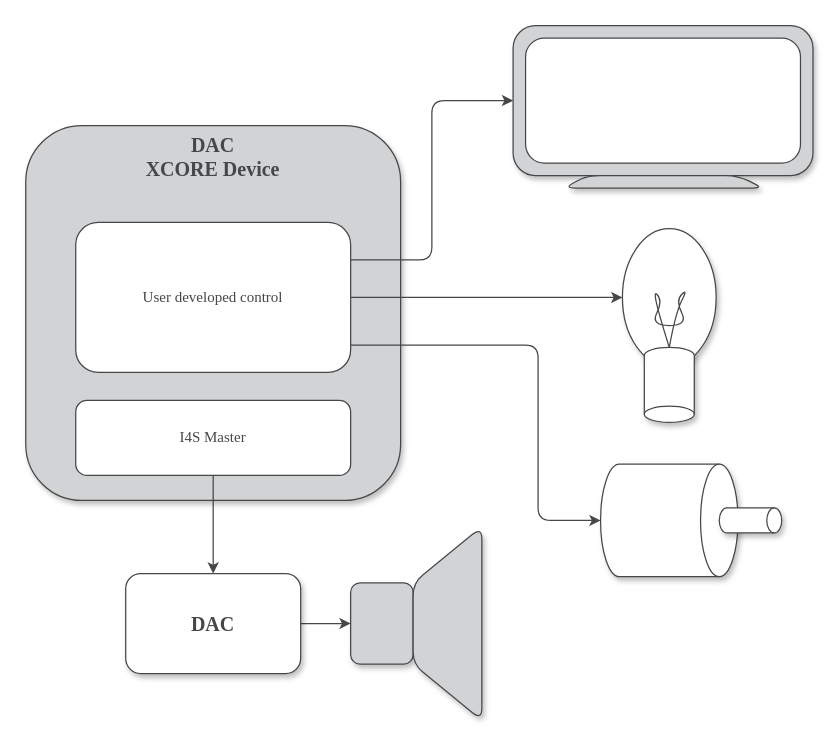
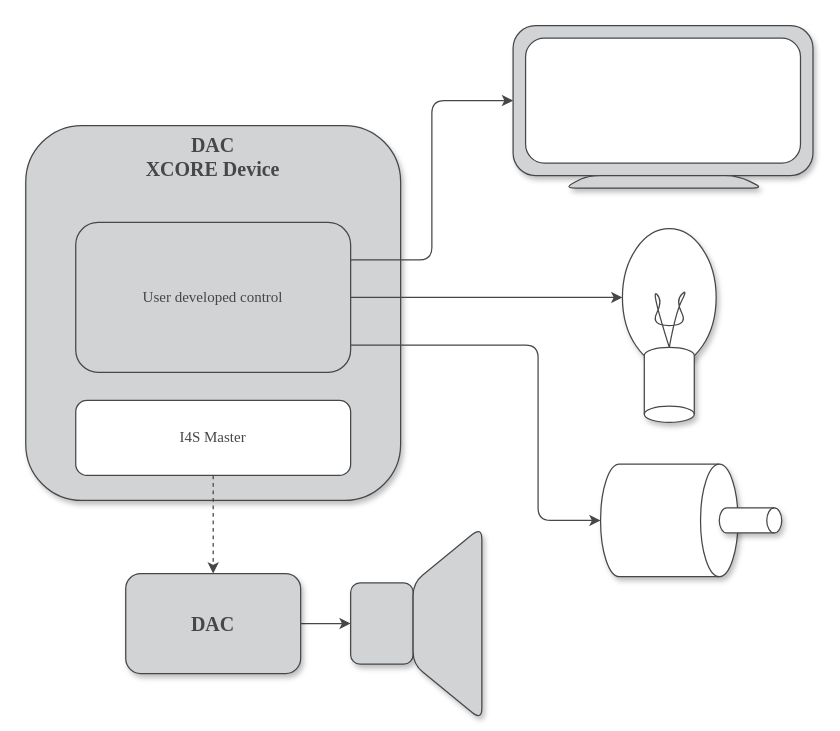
  <mxCell id="0" />
  <mxCell id="1" parent="0" />
  <mxCell id="2" value="" style="ellipse;whiteSpace=wrap;html=1;rotation=90;labelBackgroundColor=none;fillColor=#FFFFFF;strokeColor=#464749;fontColor=#464749;rounded=1;shadow=1;fontFamily=Arial Nova Light;" parent="1" vertex="1"><mxGeometry x="480" y="200" width="110" height="75" as="geometry" /></mxCell>
  <mxCell id="3" value="DAC&lt;br&gt;XCORE Device" style="whiteSpace=wrap;html=1;aspect=fixed;verticalAlign=top;fontSize=16;labelBackgroundColor=none;fillColor=#D1D3D4;strokeColor=#464749;fontColor=#464749;rounded=1;glass=0;shadow=1;fontFamily=Arial Nova Light;fontStyle=1" parent="1" vertex="1"><mxGeometry x="20" y="100" width="300" height="300" as="geometry" /></mxCell>
  <mxCell id="4" style="edgeStyle=orthogonalEdgeStyle;rounded=1;orthogonalLoop=1;jettySize=auto;html=1;exitX=1;exitY=0.5;exitDx=0;exitDy=0;entryX=0;entryY=0.5;entryDx=0;entryDy=0;fontSize=16;labelBackgroundColor=none;strokeColor=#464749;fontColor=default;fontFamily=Arial Nova Light;" parent="1" source="5" target="6" edge="1"><mxGeometry relative="1" as="geometry" /></mxCell>
- <mxCell id="5" value="DAC" style="rounded=1;whiteSpace=wrap;html=1;fontSize=16;labelBackgroundColor=none;fillColor=#FFFFFF;strokeColor=#464749;fontColor=#464749;rotation=0;shadow=1;fontFamily=Arial Nova Light;fontStyle=1" parent="1" vertex="1"><mxGeometry x="100" y="458.5" width="140" height="80" as="geometry" /></mxCell>
+ <mxCell id="5" value="DAC" style="rounded=1;whiteSpace=wrap;html=1;fontSize=16;labelBackgroundColor=none;fillColor=#d1d3d4;strokeColor=#464749;fontColor=#464749;rotation=0;shadow=1;fontFamily=Arial Nova Light;fontStyle=1;" parent="1" vertex="1"><mxGeometry x="100" y="458.5" width="140" height="80" as="geometry" /></mxCell>
  <mxCell id="6" value="" style="rounded=1;whiteSpace=wrap;html=1;fontSize=16;labelBackgroundColor=none;fillColor=#D1D3D4;strokeColor=#464749;fontColor=#464749;shadow=1;fontFamily=Arial Nova Light;" parent="1" vertex="1"><mxGeometry x="280" y="466" width="50" height="65" as="geometry" /></mxCell>
  <mxCell id="7" value="" style="shape=trapezoid;perimeter=trapezoidPerimeter;whiteSpace=wrap;html=1;fixedSize=1;fontSize=16;rotation=-90;size=45;labelBackgroundColor=none;fillColor=#D1D3D4;strokeColor=#464749;fontColor=#464749;rounded=1;shadow=1;fontFamily=Arial Nova Light;" parent="1" vertex="1"><mxGeometry x="280" y="471" width="155" height="55" as="geometry" /></mxCell>
- <mxCell id="8" style="edgeStyle=orthogonalEdgeStyle;rounded=1;orthogonalLoop=1;jettySize=auto;html=1;exitX=0.5;exitY=1;exitDx=0;exitDy=0;labelBackgroundColor=none;strokeColor=#464749;fontColor=default;fontFamily=Arial Nova Light;" parent="1" source="9" target="5" edge="1"><mxGeometry relative="1" as="geometry" /></mxCell>
+ <mxCell id="8" style="edgeStyle=orthogonalEdgeStyle;rounded=1;orthogonalLoop=1;jettySize=auto;html=1;exitX=0.5;exitY=1;exitDx=0;exitDy=0;labelBackgroundColor=none;strokeColor=#464749;fontColor=default;fontFamily=Arial Nova Light;dashed=1;" parent="1" source="9" target="5" edge="1"><mxGeometry relative="1" as="geometry" /></mxCell>
  <mxCell id="9" value="I4S Master" style="rounded=1;whiteSpace=wrap;html=1;labelBackgroundColor=none;fillColor=#FFFFFF;strokeColor=#464749;fontColor=#464749;fontFamily=Arial Nova Light;" parent="1" vertex="1"><mxGeometry x="60" y="320" width="220" height="60" as="geometry" /></mxCell>
  <mxCell id="10" style="edgeStyle=orthogonalEdgeStyle;rounded=1;orthogonalLoop=1;jettySize=auto;html=1;exitX=0.995;exitY=0.818;exitDx=0;exitDy=0;entryX=0.5;entryY=1;entryDx=0;entryDy=0;endArrow=classic;endFill=1;strokeWidth=1;startArrow=none;startFill=0;labelBackgroundColor=none;strokeColor=#464749;fontColor=default;exitPerimeter=0;entryPerimeter=0;fontFamily=Arial Nova Light;" parent="1" source="13" target="14" edge="1"><mxGeometry relative="1" as="geometry"><Array as="points"><mxPoint x="430" y="276" /><mxPoint x="430" y="416" /></Array></mxGeometry></mxCell>
  <mxCell id="11" style="edgeStyle=orthogonalEdgeStyle;rounded=1;orthogonalLoop=1;jettySize=auto;html=1;exitX=1;exitY=0.5;exitDx=0;exitDy=0;entryX=0.5;entryY=1;entryDx=0;entryDy=0;startArrow=none;startFill=0;endArrow=classic;endFill=1;strokeWidth=1;labelBackgroundColor=none;strokeColor=#464749;fontColor=default;fontFamily=Arial Nova Light;" parent="1" source="13" target="2" edge="1"><mxGeometry relative="1" as="geometry" /></mxCell>
  <mxCell id="12" style="edgeStyle=orthogonalEdgeStyle;rounded=1;orthogonalLoop=1;jettySize=auto;html=1;exitX=1;exitY=0.25;exitDx=0;exitDy=0;entryX=0;entryY=0.5;entryDx=0;entryDy=0;startArrow=none;startFill=0;endArrow=classic;endFill=1;strokeWidth=1;labelBackgroundColor=none;strokeColor=#464749;fontColor=default;fontFamily=Arial Nova Light;" parent="1" source="13" target="18" edge="1"><mxGeometry relative="1" as="geometry" /></mxCell>
- <mxCell id="13" value="User developed control" style="rounded=1;whiteSpace=wrap;html=1;labelBackgroundColor=none;fillColor=#FFFFFF;strokeColor=#464749;fontColor=#464749;rotation=0;fontFamily=Arial Nova Light;" parent="1" vertex="1"><mxGeometry x="60" y="177.5" width="220" height="120" as="geometry" /></mxCell>
+ <mxCell id="13" value="User developed control" style="rounded=1;whiteSpace=wrap;html=1;labelBackgroundColor=none;fillColor=#d1d3d4;strokeColor=#464749;fontColor=#464749;rotation=0;fontFamily=Arial Nova Light;" parent="1" vertex="1"><mxGeometry x="60" y="177.5" width="220" height="120" as="geometry" /></mxCell>
  <mxCell id="14" value="" style="shape=cylinder3;whiteSpace=wrap;html=1;boundedLbl=1;backgroundOutline=1;size=15;rotation=90;labelBackgroundColor=none;fillColor=#FFFFFF;strokeColor=#464749;fontColor=#464749;rounded=1;shadow=1;fontFamily=Arial Nova Light;" parent="1" vertex="1"><mxGeometry x="490" y="361" width="90" height="110" as="geometry" /></mxCell>
  <mxCell id="15" value="" style="shape=cylinder3;whiteSpace=wrap;html=1;boundedLbl=1;backgroundOutline=1;size=6;rotation=90;labelBackgroundColor=none;fillColor=#FFFFFF;strokeColor=#464749;fontColor=#464749;rounded=1;shadow=1;fontFamily=Arial Nova Light;" parent="1" vertex="1"><mxGeometry x="590" y="391" width="20" height="50" as="geometry" /></mxCell>
  <mxCell id="16" value="" style="shape=cylinder3;whiteSpace=wrap;html=1;boundedLbl=1;backgroundOutline=1;size=6.5;rotation=-180;labelBackgroundColor=none;fillColor=#FFFFFF;strokeColor=#464749;fontColor=#464749;rounded=1;shadow=1;fontFamily=Arial Nova Light;" parent="1" vertex="1"><mxGeometry x="515" y="277.5" width="40" height="60" as="geometry" /></mxCell>
  <mxCell id="17" value="" style="curved=1;endArrow=none;html=1;rounded=1;exitX=0.5;exitY=1;exitDx=0;exitDy=0;exitPerimeter=0;entryX=0.5;entryY=1;entryDx=0;entryDy=0;entryPerimeter=0;endFill=0;labelBackgroundColor=none;strokeColor=#464749;fontColor=default;shadow=0;fontFamily=Arial Nova Light;" parent="1" source="16" target="16" edge="1"><mxGeometry width="50" height="50" relative="1" as="geometry"><mxPoint x="370" y="320" as="sourcePoint" /><mxPoint x="420" y="270" as="targetPoint" /><Array as="points"><mxPoint x="520" y="230" /><mxPoint x="530" y="240" /><mxPoint x="520" y="260" /><mxPoint x="550" y="260" /><mxPoint x="540" y="240" /><mxPoint x="550" y="230" /><mxPoint x="540" y="250" /></Array></mxGeometry></mxCell>
  <mxCell id="18" value="" style="rounded=1;whiteSpace=wrap;html=1;labelBackgroundColor=none;fillColor=#D1D3D4;strokeColor=#464749;fontColor=#464749;shadow=1;fontFamily=Arial Nova Light;" parent="1" vertex="1"><mxGeometry x="410" y="20" width="240" height="120" as="geometry" /></mxCell>
  <mxCell id="19" value="" style="rounded=1;whiteSpace=wrap;html=1;labelBackgroundColor=none;fillColor=#FFFFFF;strokeColor=#464749;fontColor=#464749;shadow=0;fontFamily=Arial Nova Light;" parent="1" vertex="1"><mxGeometry x="420" y="30" width="220" height="100" as="geometry" /></mxCell>
  <mxCell id="20" value="" style="shape=trapezoid;perimeter=trapezoidPerimeter;whiteSpace=wrap;html=1;fixedSize=1;fontSize=16;rotation=0;size=20;labelBackgroundColor=none;fillColor=#D1D3D4;strokeColor=#464749;fontColor=#464749;rounded=1;shadow=1;fontFamily=Arial Nova Light;" parent="1" vertex="1"><mxGeometry x="450" y="140" width="160" height="10" as="geometry" /></mxCell>
